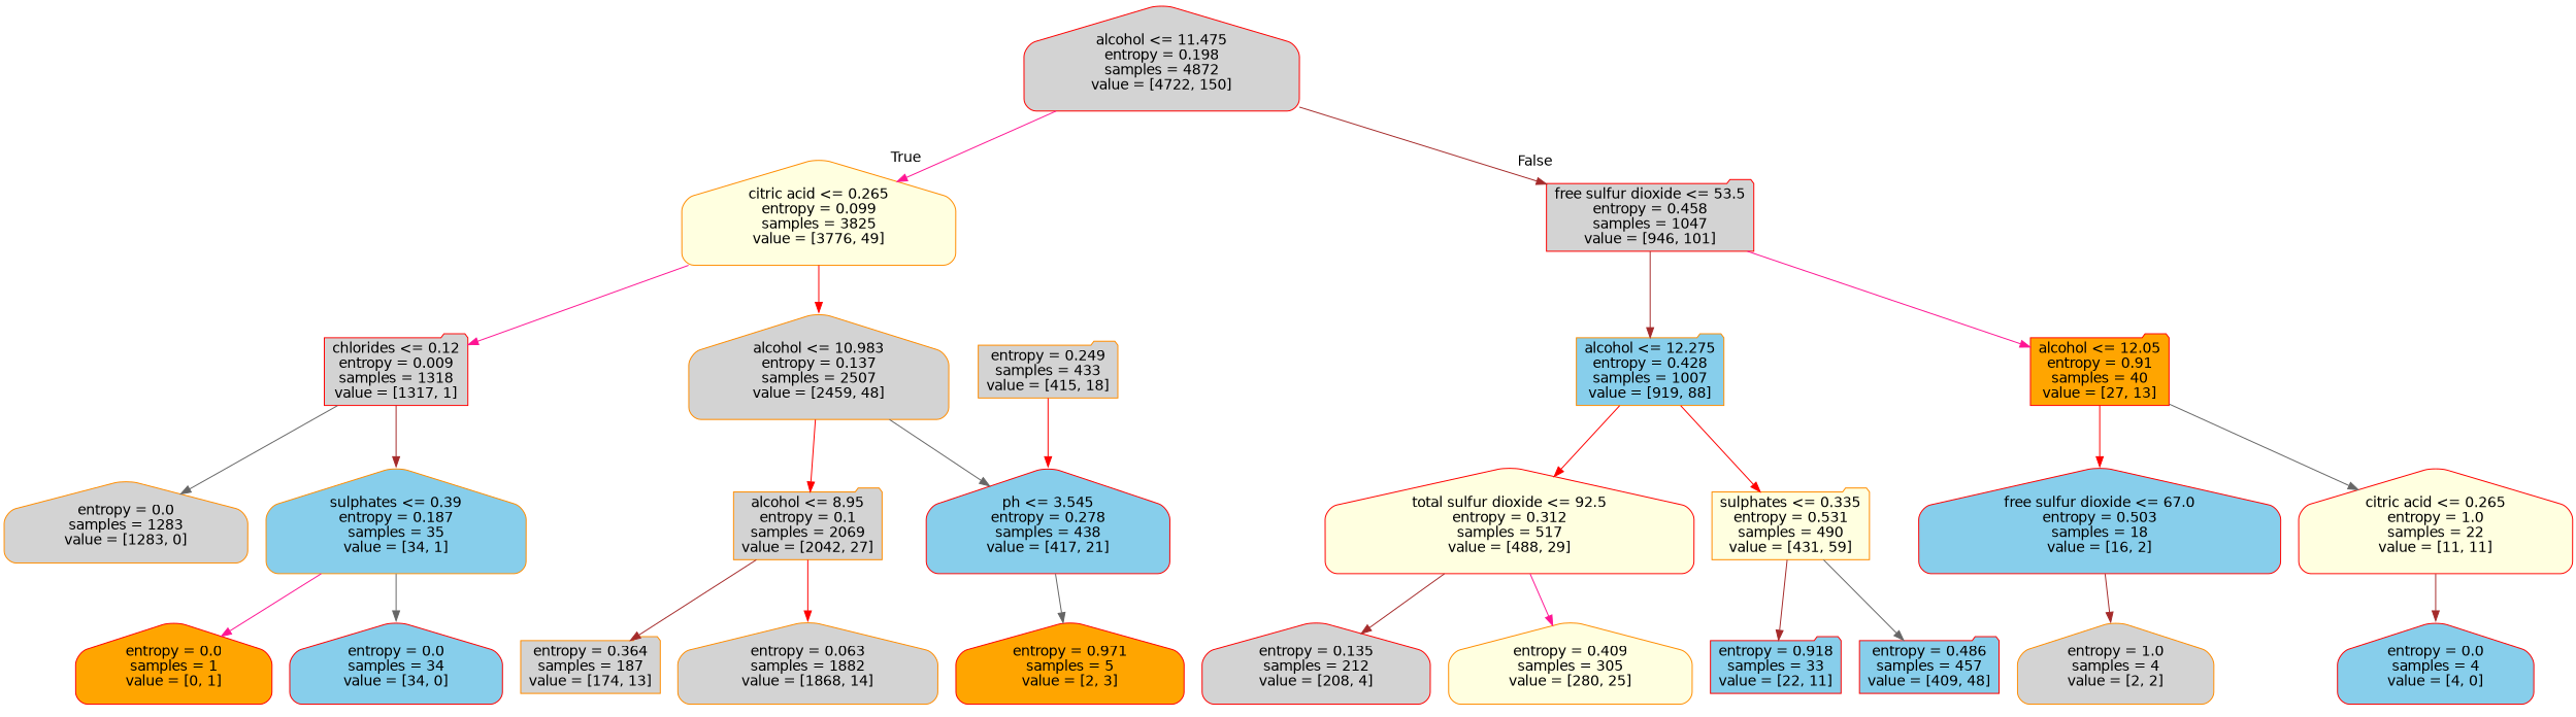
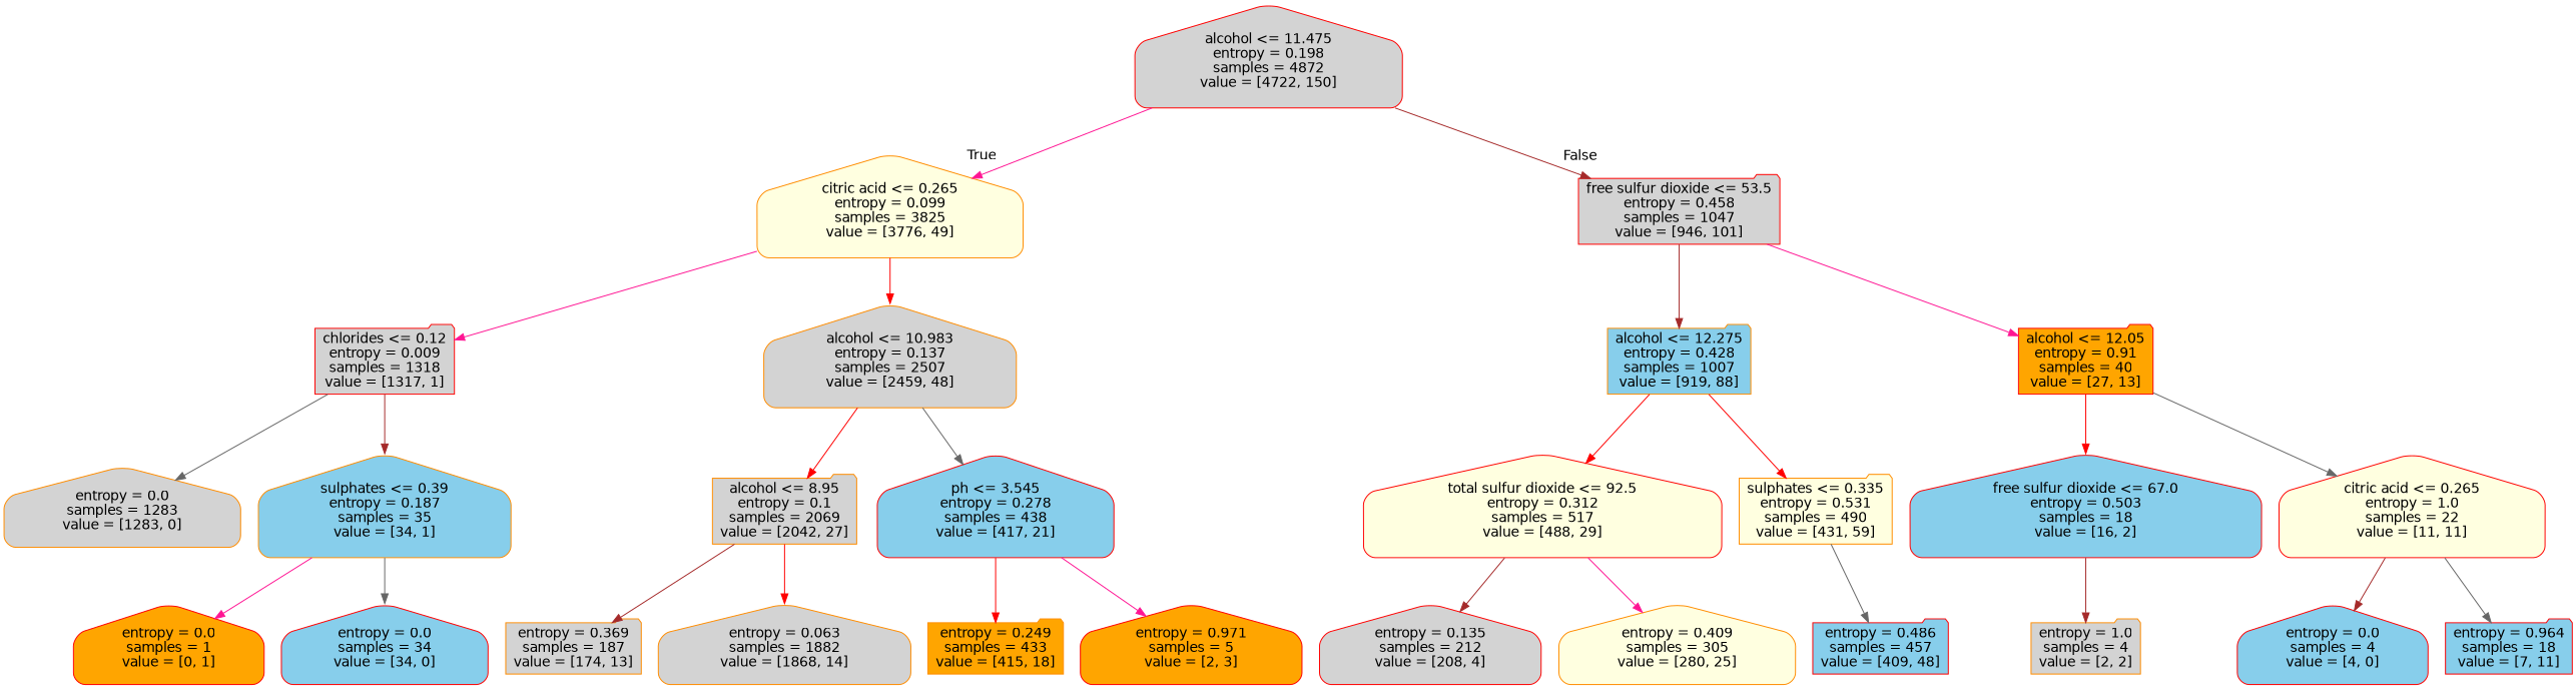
  digraph {
    node [color=red fillcolor=lightgrey fontname=helvetica shape=house style="filled, rounded"]
    edge [color=brown fontname=helvetica]
    n1 [label="alcohol <= 11.475\nentropy = 0.198\nsamples = 4872\nvalue = [4722, 150]"]
    n2 [color=darkorange fillcolor=lightyellow label="citric acid <= 0.265\nentropy = 0.099\nsamples = 3825\nvalue = [3776, 49]"]
    n3 [label="free sulfur dioxide <= 53.5\nentropy = 0.458\nsamples = 1047\nvalue = [946, 101]" shape=folder]
    n4 [label="chlorides <= 0.12\nentropy = 0.009\nsamples = 1318\nvalue = [1317, 1]" shape=folder]
    n5 [color=darkorange label="alcohol <= 10.983\nentropy = 0.137\nsamples = 2507\nvalue = [2459, 48]"]
    n6 [color=darkorange fillcolor=skyblue label="alcohol <= 12.275\nentropy = 0.428\nsamples = 1007\nvalue = [919, 88]" shape=folder]
    n7 [fillcolor=orange label="alcohol <= 12.05\nentropy = 0.91\nsamples = 40\nvalue = [27, 13]" shape=folder]
    n8 [color=darkorange label="entropy = 0.0\nsamples = 1283\nvalue = [1283, 0]"]
    n9 [color=darkorange fillcolor=skyblue label="sulphates <= 0.39\nentropy = 0.187\nsamples = 35\nvalue = [34, 1]"]
    n10 [color=darkorange label="alcohol <= 8.95\nentropy = 0.1\nsamples = 2069\nvalue = [2042, 27]" shape=folder]
    n11 [fillcolor=skyblue label="ph <= 3.545\nentropy = 0.278\nsamples = 438\nvalue = [417, 21]"]
    n12 [fillcolor=orange label="entropy = 0.0\nsamples = 1\nvalue = [0, 1]"]
    n13 [fillcolor=skyblue label="entropy = 0.0\nsamples = 34\nvalue = [34, 0]"]
-   n14 [color=darkorange label="entropy = 0.364\nsamples = 187\nvalue = [174, 13]" shape=folder]
+   n14 [color=darkorange label="entropy = 0.369\nsamples = 187\nvalue = [174, 13]" shape=folder]
    n15 [color=darkorange label="entropy = 0.063\nsamples = 1882\nvalue = [1868, 14]"]
-   n16 [color=darkorange label="entropy = 0.249\nsamples = 433\nvalue = [415, 18]" shape=folder]
+   n16 [color=darkorange fillcolor=orange label="entropy = 0.249\nsamples = 433\nvalue = [415, 18]" shape=folder]
    n17 [fillcolor=orange label="entropy = 0.971\nsamples = 5\nvalue = [2, 3]"]
    n18 [fillcolor=lightyellow label="total sulfur dioxide <= 92.5\nentropy = 0.312\nsamples = 517\nvalue = [488, 29]"]
    n19 [color=darkorange fillcolor=lightyellow label="sulphates <= 0.335\nentropy = 0.531\nsamples = 490\nvalue = [431, 59]" shape=folder]
    n20 [fillcolor=skyblue label="free sulfur dioxide <= 67.0\nentropy = 0.503\nsamples = 18\nvalue = [16, 2]"]
    n21 [fillcolor=lightyellow label="citric acid <= 0.265\nentropy = 1.0\nsamples = 22\nvalue = [11, 11]"]
    n22 [label="entropy = 0.135\nsamples = 212\nvalue = [208, 4]"]
    n23 [color=darkorange fillcolor=lightyellow label="entropy = 0.409\nsamples = 305\nvalue = [280, 25]"]
-   n24 [fillcolor=skyblue label="entropy = 0.918\nsamples = 33\nvalue = [22, 11]" shape=folder]
    n25 [fillcolor=skyblue label="entropy = 0.486\nsamples = 457\nvalue = [409, 48]" shape=folder]
-   n26 [color=darkorange label="entropy = 1.0\nsamples = 4\nvalue = [2, 2]"]
+   n26 [color=darkorange label="entropy = 1.0\nsamples = 4\nvalue = [2, 2]" shape=folder]
    n27 [fillcolor=skyblue label="entropy = 0.0\nsamples = 4\nvalue = [4, 0]"]
+   n28 [fillcolor=skyblue label="entropy = 0.964\nsamples = 18\nvalue = [7, 11]" shape=folder]
    n1 -> n2 [color=deeppink headlabel=True labelangle=45 labeldistance=2.5]
    n1 -> n3 [headlabel=False labelangle=-45 labeldistance=2.5]
    n2 -> n4 [color=deeppink]
    n2 -> n5 [color=red]
    n3 -> n6
    n3 -> n7 [color=deeppink]
    n4 -> n8 [color=gray40]
    n4 -> n9
    n5 -> n10 [color=red]
    n5 -> n11 [color=gray40]
    n6 -> n18 [color=red]
    n6 -> n19 [color=red]
    n7 -> n20 [color=red]
    n7 -> n21 [color=gray40]
    n9 -> n12 [color=deeppink]
    n9 -> n13 [color=gray40]
    n10 -> n14
    n10 -> n15 [color=red]
-   n16 -> n11 [color=red]
-   n11 -> n17 [color=gray40]
+   n11 -> n16 [color=red]
+   n11 -> n17 [color=deeppink]
    n18 -> n22
    n18 -> n23 [color=deeppink]
-   n19 -> n24
    n19 -> n25 [color=gray40]
    n20 -> n26
    n21 -> n27
+   n21 -> n28 [color=gray40]
  }
